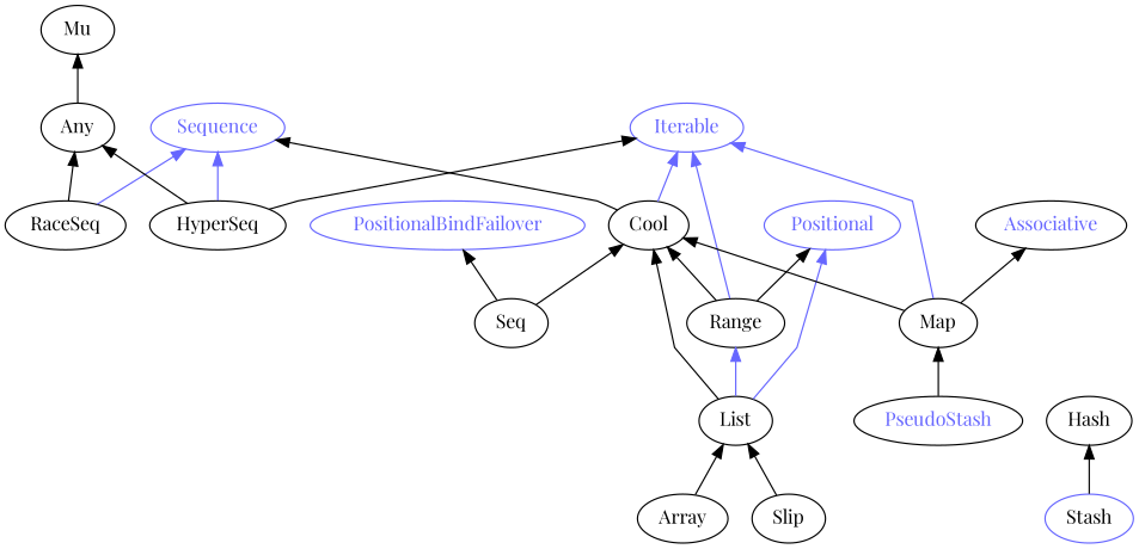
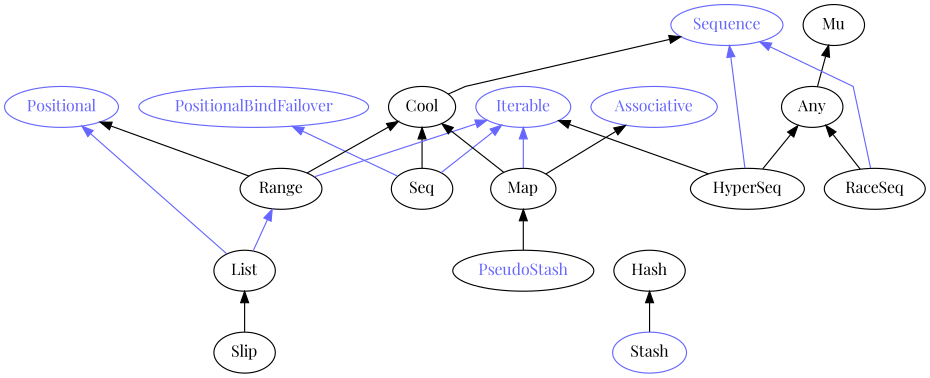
  digraph {
    fontname="Playfair Display"
    rankdir=BT
    splines=polyline
    node [color="#000000" fontcolor="#000000" fontname="Playfair Display"]
    edge [color="#000000" fontname="Playfair Display"]
    Iterable [color="#6666FF" fontcolor="#6666FF"]
    Any
    Mu
    Sequence [color="#6666FF" fontcolor="#6666FF"]
    RaceSeq
    Cool
    PositionalBindFailover [color="#6666FF" fontcolor="#6666FF"]
    Seq
    Positional [color="#6666FF" fontcolor="#6666FF"]
    Range
    List
-   Associative [fontcolor="#6666FF"]
+   Associative [color="#6666FF" fontcolor="#6666FF"]
    Map
    HyperSeq
-   Array
    Slip
    PseudoStash [fontcolor="#6666FF"]
    Stash [color="#6666FF"]
    Hash
    Any -> Mu
    RaceSeq -> Any
    RaceSeq -> Sequence [color="#6666FF"]
    Cool -> Sequence
-   Cool -> Iterable [color="#6666FF"]
+   Seq -> Iterable [color="#6666FF"]
    Seq -> Cool
-   Seq -> PositionalBindFailover
+   Seq -> PositionalBindFailover [color="#6666FF"]
    Range -> Iterable [color="#6666FF"]
    Range -> Cool
    Range -> Positional
-   List -> Cool
    List -> Positional [color="#6666FF"]
    List -> Range [color="#6666FF"]
    Map -> Iterable [color="#6666FF"]
    Map -> Cool
    Map -> Associative
    HyperSeq -> Iterable
    HyperSeq -> Any
    HyperSeq -> Sequence [color="#6666FF"]
-   Array -> List
    Slip -> List
    PseudoStash -> Map
    Stash -> Hash
  }
